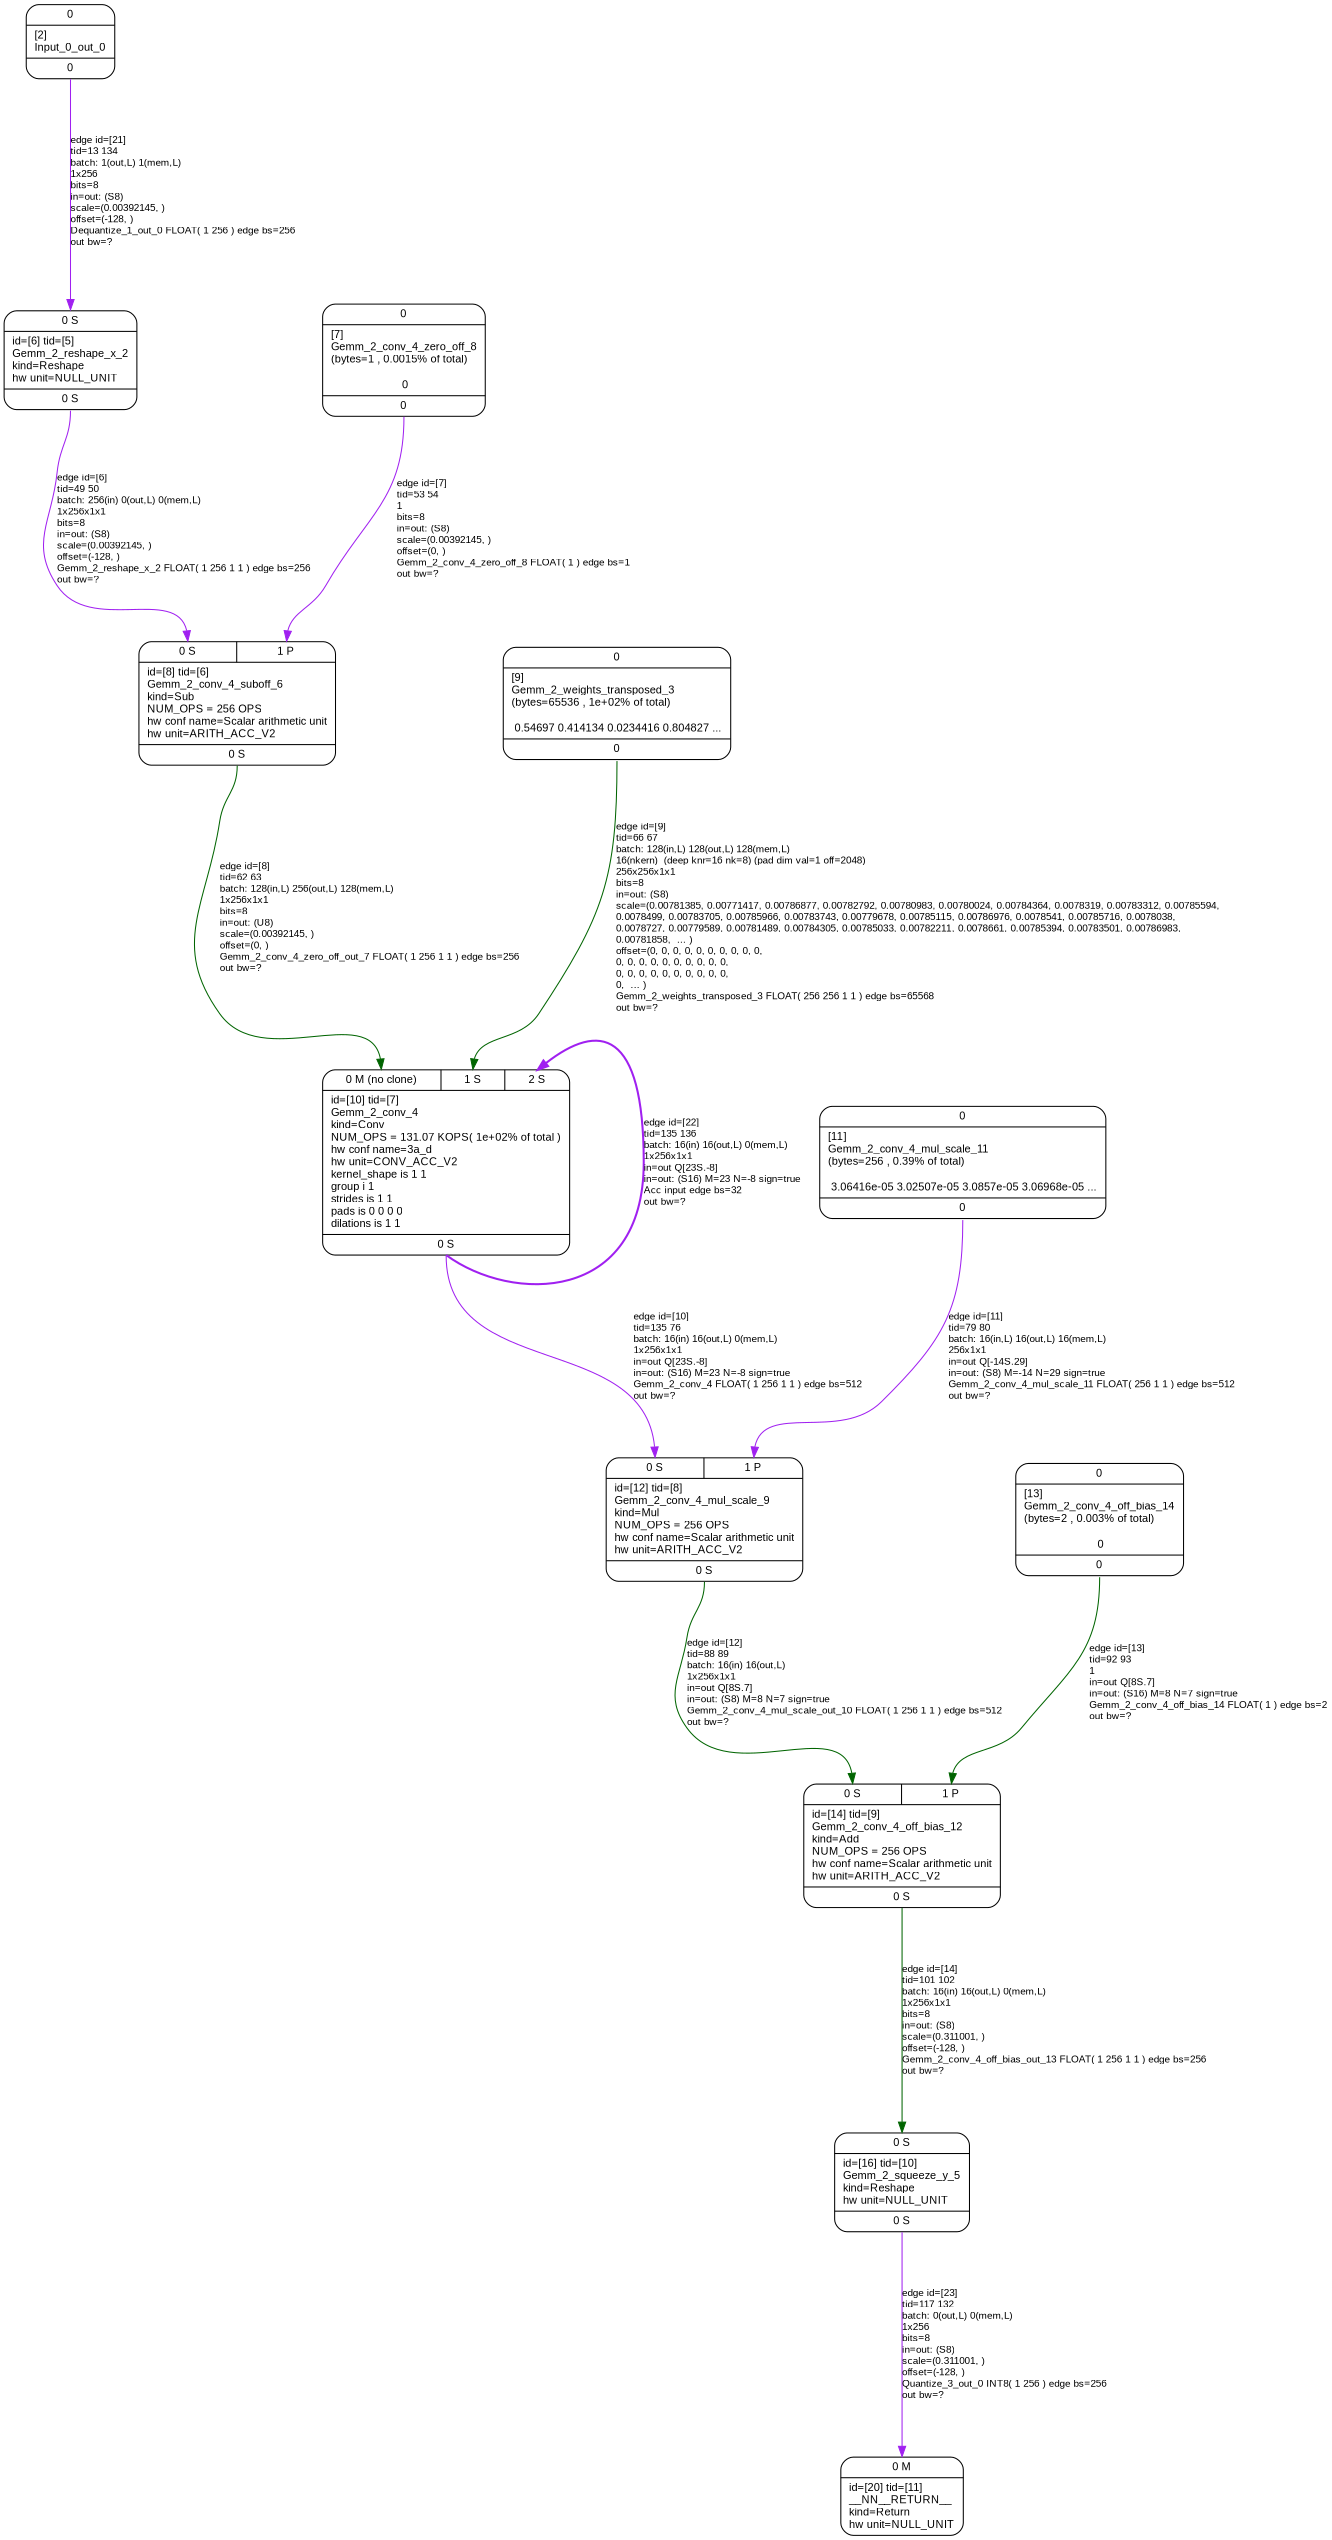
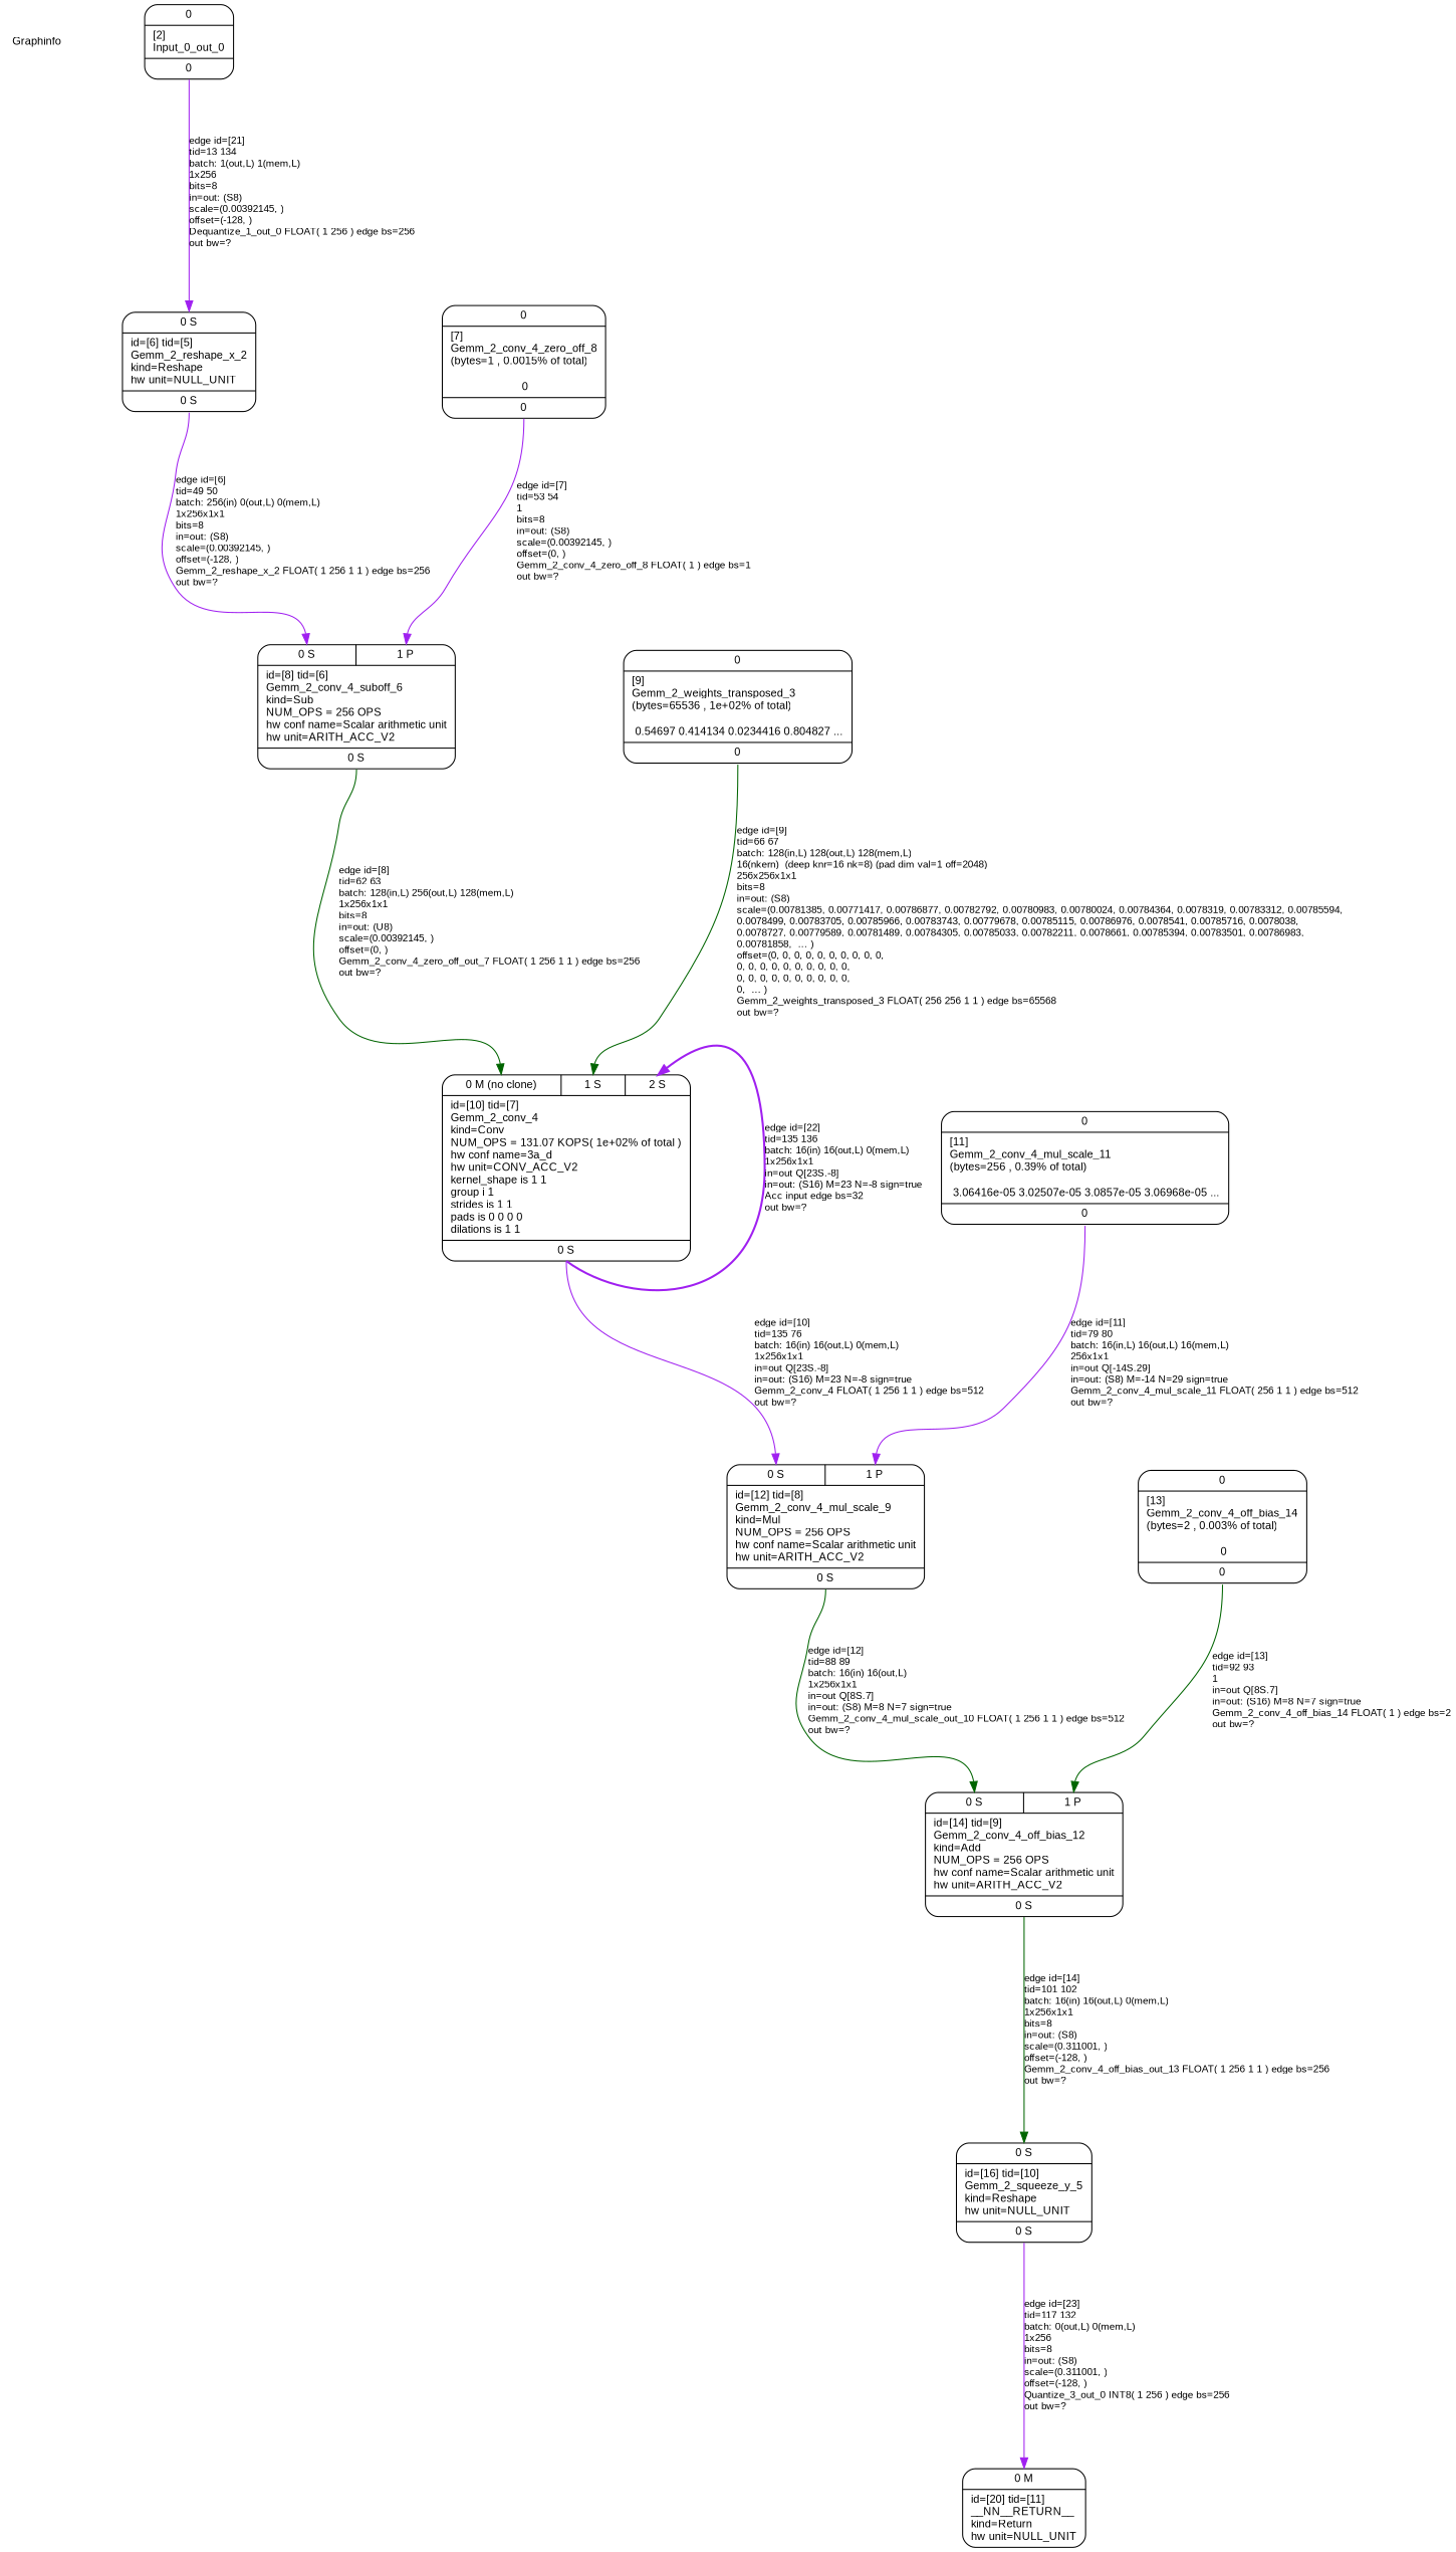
  digraph {
    compound=true
    fontsize=11
    nodesep=1
    rankdir=BU
    ranksep=1.5
    splines=spline
    fontname="Liberation Sans"
    node [color=black fontname="Liberation Sans" fontsize=11 shape=record style=rounded]
    edge [fontsize=10 headport="i0:n" tailport="o0:s" color=purple fontname="Liberation Sans"]
+   Graphinfo [shape=plaintext]
    n2 [label="{ { <i0> 0} |  [13]\lGemm_2_conv_4_off_bias_14\l(bytes=2 , 0.003% of total)\l\l 0 | { <o0> 0} }"]
    n3 [label="{ { < i0>  0 S  | < i1>  1 P } | id=[14] tid=[9]\lGemm_2_conv_4_off_bias_12\lkind=Add\lNUM_OPS = 256 OPS\lhw conf name=Scalar arithmetic unit\lhw unit=ARITH_ACC_V2\l | { < o0>  0 S } }"]
    n4 [label="{ { <i0> 0} |  [2]\lInput_0_out_0 | { <o0> 0} }"]
    n5 [label="{ { < i0>  0 S } | id=[6] tid=[5]\lGemm_2_reshape_x_2\lkind=Reshape\lhw unit=NULL_UNIT\l | { < o0>  0 S } }"]
    n6 [label="{ { <i0> 0} |  [9]\lGemm_2_weights_transposed_3\l(bytes=65536 , 1e+02% of total)\l\l 0.54697 0.414134 0.0234416 0.804827 ... | { <o0> 0} }"]
    n7 [label="{ { < i0>  0 M (no clone)  | < i1>  1 S  | < i2>  2 S } | id=[10] tid=[7]\lGemm_2_conv_4\lkind=Conv\lNUM_OPS = 131.07 KOPS( 1e+02% of total )\lhw conf name=3a_d\lhw unit=CONV_ACC_V2\lkernel_shape is 1 1\lgroup i 1\lstrides is 1 1\lpads is 0 0 0 0\ldilations is 1 1\l | { < o0>  0 S } }"]
    n8 [label="{ { <i0> 0} |  [11]\lGemm_2_conv_4_mul_scale_11\l(bytes=256 , 0.39% of total)\l\l 3.06416e-05 3.02507e-05 3.0857e-05 3.06968e-05 ... | { <o0> 0} }"]
    n9 [label="{ { < i0>  0 S  | < i1>  1 P } | id=[12] tid=[8]\lGemm_2_conv_4_mul_scale_9\lkind=Mul\lNUM_OPS = 256 OPS\lhw conf name=Scalar arithmetic unit\lhw unit=ARITH_ACC_V2\l | { < o0>  0 S } }"]
    n10 [label="{ { <i0> 0} |  [7]\lGemm_2_conv_4_zero_off_8\l(bytes=1 , 0.0015% of total)\l\l 0 | { <o0> 0} }"]
    n11 [label="{ { < i0>  0 S  | < i1>  1 P } | id=[8] tid=[6]\lGemm_2_conv_4_suboff_6\lkind=Sub\lNUM_OPS = 256 OPS\lhw conf name=Scalar arithmetic unit\lhw unit=ARITH_ACC_V2\l | { < o0>  0 S } }"]
    n12 [label="{ { < i0>  0 S } | id=[16] tid=[10]\lGemm_2_squeeze_y_5\lkind=Reshape\lhw unit=NULL_UNIT\l | { < o0>  0 S } }"]
    n13 [label="{ { < i0>  0 M } | id=[20] tid=[11]\l__NN__RETURN__\lkind=Return\lhw unit=NULL_UNIT\l}"]
    n2 -> n3 [headport="i1:n" label="edge id=[13]\ltid=92 93\l1\lin=out Q[8S.7]\lin=out: (S16) M=8 N=7 sign=true\lGemm_2_conv_4_off_bias_14 FLOAT( 1 ) edge bs=2\lout bw=?\l" color=darkgreen]
    n3 -> n12 [label="edge id=[14]\ltid=101 102\lbatch: 16(in) 16(out,L) 0(mem,L) \l1x256x1x1\lbits=8\lin=out: (S8)\lscale=(0.311001, )\loffset=(-128, )\lGemm_2_conv_4_off_bias_out_13 FLOAT( 1 256 1 1 ) edge bs=256\lout bw=?\l" color=darkgreen]
    n4 -> n5 [label="edge id=[21]\ltid=13 134\lbatch: 1(out,L) 1(mem,L) \l1x256\lbits=8\lin=out: (S8)\lscale=(0.00392145, )\loffset=(-128, )\lDequantize_1_out_0 FLOAT( 1 256 ) edge bs=256\lout bw=?\l"]
    n5 -> n11 [label="edge id=[6]\ltid=49 50\lbatch: 256(in) 0(out,L) 0(mem,L) \l1x256x1x1\lbits=8\lin=out: (S8)\lscale=(0.00392145, )\loffset=(-128, )\lGemm_2_reshape_x_2 FLOAT( 1 256 1 1 ) edge bs=256\lout bw=?\l"]
    n6 -> n7 [headport="i1:n" label="edge id=[9]\ltid=66 67\lbatch: 128(in,L) 128(out,L) 128(mem,L) \l16(nkern)  (deep knr=16 nk=8) (pad dim val=1 off=2048)\l256x256x1x1\lbits=8\lin=out: (S8)\lscale=(0.00781385, 0.00771417, 0.00786877, 0.00782792, 0.00780983, 0.00780024, 0.00784364, 0.0078319, 0.00783312, 0.00785594, \l0.0078499, 0.00783705, 0.00785966, 0.00783743, 0.00779678, 0.00785115, 0.00786976, 0.0078541, 0.00785716, 0.0078038, \l0.0078727, 0.00779589, 0.00781489, 0.00784305, 0.00785033, 0.00782211, 0.0078661, 0.00785394, 0.00783501, 0.00786983, \l0.00781858,  ... )\loffset=(0, 0, 0, 0, 0, 0, 0, 0, 0, 0, \l0, 0, 0, 0, 0, 0, 0, 0, 0, 0, \l0, 0, 0, 0, 0, 0, 0, 0, 0, 0, \l0,  ... )\lGemm_2_weights_transposed_3 FLOAT( 256 256 1 1 ) edge bs=65568\lout bw=?\l" color=darkgreen]
    n7 -> n7 [headport="i2:n" label="edge id=[22]\ltid=135 136\lbatch: 16(in) 16(out,L) 0(mem,L) \l1x256x1x1\lin=out Q[23S.-8]\lin=out: (S16) M=23 N=-8 sign=true\lAcc input edge bs=32\lout bw=?\l" penwidth=2]
    n7 -> n9 [label="edge id=[10]\ltid=135 76\lbatch: 16(in) 16(out,L) 0(mem,L) \l1x256x1x1\lin=out Q[23S.-8]\lin=out: (S16) M=23 N=-8 sign=true\lGemm_2_conv_4 FLOAT( 1 256 1 1 ) edge bs=512\lout bw=?\l"]
    n8 -> n9 [headport="i1:n" label="edge id=[11]\ltid=79 80\lbatch: 16(in,L) 16(out,L) 16(mem,L) \l256x1x1\lin=out Q[-14S.29]\lin=out: (S8) M=-14 N=29 sign=true\lGemm_2_conv_4_mul_scale_11 FLOAT( 256 1 1 ) edge bs=512\lout bw=?\l"]
    n9 -> n3 [label="edge id=[12]\ltid=88 89\lbatch: 16(in) 16(out,L) \l1x256x1x1\lin=out Q[8S.7]\lin=out: (S8) M=8 N=7 sign=true\lGemm_2_conv_4_mul_scale_out_10 FLOAT( 1 256 1 1 ) edge bs=512\lout bw=?\l" color=darkgreen]
    n10 -> n11 [headport="i1:n" label="edge id=[7]\ltid=53 54\l1\lbits=8\lin=out: (S8)\lscale=(0.00392145, )\loffset=(0, )\lGemm_2_conv_4_zero_off_8 FLOAT( 1 ) edge bs=1\lout bw=?\l"]
    n11 -> n7 [label="edge id=[8]\ltid=62 63\lbatch: 128(in,L) 256(out,L) 128(mem,L) \l1x256x1x1\lbits=8\lin=out: (U8)\lscale=(0.00392145, )\loffset=(0, )\lGemm_2_conv_4_zero_off_out_7 FLOAT( 1 256 1 1 ) edge bs=256\lout bw=?\l" color=darkgreen]
    n12 -> n13 [label="edge id=[23]\ltid=117 132\lbatch: 0(out,L) 0(mem,L) \l1x256\lbits=8\lin=out: (S8)\lscale=(0.311001, )\loffset=(-128, )\lQuantize_3_out_0 INT8( 1 256 ) edge bs=256\lout bw=?\l"]
  }
